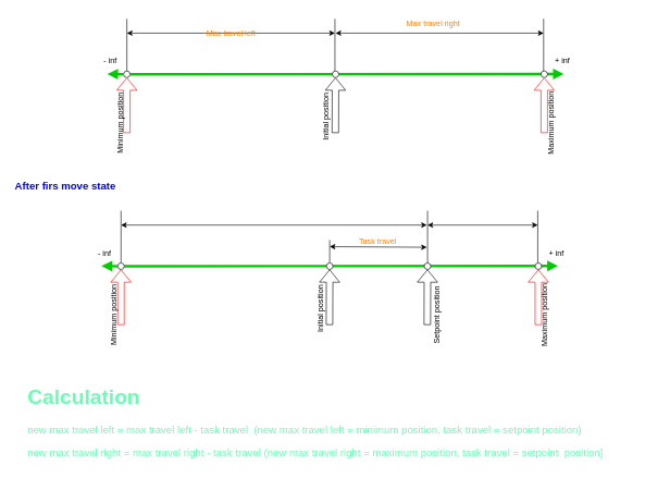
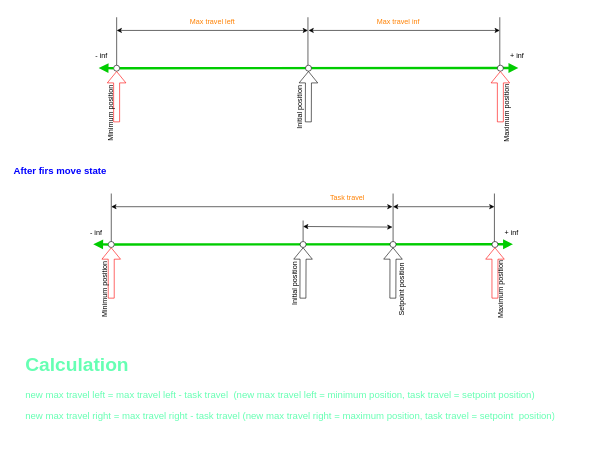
  <mxCell id="0" />
  <mxCell id="1" parent="0" />
  <mxCell id="2" value="+ inf" style="text;html=1;strokeColor=none;fillColor=none;align=center;verticalAlign=middle;whiteSpace=wrap;rounded=0;" vertex="1" parent="1"><mxGeometry x="831.5" y="78" width="60" height="30" as="geometry" /></mxCell>
  <mxCell id="3" value="" style="endArrow=none;html=1;rounded=0;fontSize=12;strokeWidth=1;exitX=0.5;exitY=0;exitDx=0;exitDy=0;" edge="1" parent="1"><mxGeometry width="50" height="50" relative="1" as="geometry"><mxPoint x="505" y="402" as="sourcePoint" /><mxPoint x="505" y="367" as="targetPoint" /></mxGeometry></mxCell>
  <mxCell id="4" value="" style="endArrow=classic;startArrow=classic;html=1;rounded=0;fontSize=12;strokeWidth=1;" edge="1" parent="1"><mxGeometry width="50" height="50" relative="1" as="geometry"><mxPoint x="505" y="377" as="sourcePoint" /><mxPoint x="654" y="378" as="targetPoint" /></mxGeometry></mxCell>
  <mxCell id="5" value="" style="endArrow=block;startArrow=none;endFill=1;startFill=1;html=1;rounded=0;strokeWidth=4;strokeColor=#00CC00;" edge="1" parent="1" source="11"><mxGeometry width="160" relative="1" as="geometry"><mxPoint x="164" y="112.58" as="sourcePoint" /><mxPoint x="864" y="112.58" as="targetPoint" /></mxGeometry></mxCell>
  <mxCell id="6" value="" style="ellipse;whiteSpace=wrap;html=1;aspect=fixed;" vertex="1" parent="1"><mxGeometry x="509" y="108" width="10" height="10" as="geometry" /></mxCell>
  <mxCell id="7" value="- inf" style="text;html=1;strokeColor=none;fillColor=none;align=center;verticalAlign=middle;whiteSpace=wrap;rounded=0;" vertex="1" parent="1"><mxGeometry x="139" y="78" width="60" height="30" as="geometry" /></mxCell>
  <mxCell id="8" value="" style="shape=flexArrow;endArrow=classic;html=1;rounded=0;entryX=0.5;entryY=1;entryDx=0;entryDy=0;" edge="1" parent="1" target="6"><mxGeometry width="50" height="50" relative="1" as="geometry"><mxPoint x="513.71" y="203" as="sourcePoint" /><mxPoint x="514" y="123" as="targetPoint" /></mxGeometry></mxCell>
  <mxCell id="9" value="&lt;font style=&quot;font-size: 12px;&quot;&gt;Initial position&lt;/font&gt;" style="text;html=1;strokeColor=none;fillColor=none;align=center;verticalAlign=middle;whiteSpace=wrap;rounded=0;fontSize=24;rotation=-90;" vertex="1" parent="1"><mxGeometry x="459" y="173" width="75" height="10" as="geometry" /></mxCell>
  <mxCell id="10" value="" style="ellipse;whiteSpace=wrap;html=1;aspect=fixed;" vertex="1" parent="1"><mxGeometry x="829" y="108" width="10" height="10" as="geometry" /></mxCell>
  <mxCell id="11" value="" style="ellipse;whiteSpace=wrap;html=1;aspect=fixed;" vertex="1" parent="1"><mxGeometry x="189" y="108" width="10" height="10" as="geometry" /></mxCell>
  <mxCell id="12" value="" style="endArrow=none;startArrow=block;endFill=1;startFill=1;html=1;rounded=0;strokeWidth=4;strokeColor=#00CC00;" edge="1" parent="1" target="11"><mxGeometry width="160" relative="1" as="geometry"><mxPoint x="164" y="112.58" as="sourcePoint" /><mxPoint x="864" y="112.58" as="targetPoint" /></mxGeometry></mxCell>
  <mxCell id="13" value="" style="shape=flexArrow;endArrow=classic;html=1;rounded=0;entryX=0.5;entryY=1;entryDx=0;entryDy=0;strokeColor=#FF0000;" edge="1" parent="1" target="11"><mxGeometry width="50" height="50" relative="1" as="geometry"><mxPoint x="194" y="203" as="sourcePoint" /><mxPoint x="193.87" y="128" as="targetPoint" /></mxGeometry></mxCell>
  <mxCell id="14" value="" style="shape=flexArrow;endArrow=classic;html=1;rounded=0;entryX=0.5;entryY=1;entryDx=0;entryDy=0;strokeColor=#FF0000;" edge="1" parent="1" target="10"><mxGeometry width="50" height="50" relative="1" as="geometry"><mxPoint x="834" y="203" as="sourcePoint" /><mxPoint x="834" y="123" as="targetPoint" /></mxGeometry></mxCell>
  <mxCell id="15" value="&lt;font style=&quot;font-size: 12px;&quot;&gt;Minimum position&lt;/font&gt;" style="text;html=1;strokeColor=none;fillColor=none;align=center;verticalAlign=middle;whiteSpace=wrap;rounded=0;fontSize=24;rotation=-90;" vertex="1" parent="1"><mxGeometry x="129" y="183" width="102.5" height="10" as="geometry" /></mxCell>
  <mxCell id="16" value="&lt;font style=&quot;font-size: 12px;&quot;&gt;Maximum position&lt;/font&gt;" style="text;html=1;strokeColor=none;fillColor=none;align=center;verticalAlign=middle;whiteSpace=wrap;rounded=0;fontSize=24;rotation=-90;" vertex="1" parent="1"><mxGeometry x="789" y="183" width="102.5" height="10" as="geometry" /></mxCell>
  <mxCell id="17" value="" style="endArrow=none;html=1;rounded=0;fontSize=12;strokeWidth=1;" edge="1" parent="1"><mxGeometry width="50" height="50" relative="1" as="geometry"><mxPoint x="194.08" y="108" as="sourcePoint" /><mxPoint x="194.08" y="28" as="targetPoint" /></mxGeometry></mxCell>
  <mxCell id="18" value="" style="endArrow=none;html=1;rounded=0;fontSize=12;strokeWidth=1;" edge="1" parent="1"><mxGeometry width="50" height="50" relative="1" as="geometry"><mxPoint x="513.08" y="108" as="sourcePoint" /><mxPoint x="513.08" y="28" as="targetPoint" /></mxGeometry></mxCell>
  <mxCell id="19" value="" style="endArrow=classic;startArrow=classic;html=1;rounded=0;fontSize=12;strokeWidth=1;" edge="1" parent="1"><mxGeometry width="50" height="50" relative="1" as="geometry"><mxPoint x="194.08" y="50" as="sourcePoint" /><mxPoint x="513.08" y="50" as="targetPoint" /></mxGeometry></mxCell>
  <mxCell id="20" value="" style="endArrow=none;html=1;rounded=0;fontSize=12;strokeWidth=1;" edge="1" parent="1"><mxGeometry width="50" height="50" relative="1" as="geometry"><mxPoint x="833.08" y="108" as="sourcePoint" /><mxPoint x="833.08" y="28" as="targetPoint" /></mxGeometry></mxCell>
  <mxCell id="21" value="" style="endArrow=classic;startArrow=classic;html=1;rounded=0;fontSize=12;strokeWidth=1;" edge="1" parent="1"><mxGeometry width="50" height="50" relative="1" as="geometry"><mxPoint x="514.08" y="50" as="sourcePoint" /><mxPoint x="833.08" y="50" as="targetPoint" /></mxGeometry></mxCell>
- <mxCell id="22" value="Max travel left" style="text;html=1;strokeColor=none;fillColor=none;align=center;verticalAlign=middle;whiteSpace=wrap;rounded=0;fontSize=12;fontColor=#FF8000;" vertex="1" parent="1"><mxGeometry x="309.08" y="35" width="90" height="30" as="geometry" /></mxCell>
- <mxCell id="23" value="Max travel right" style="text;html=1;strokeColor=none;fillColor=none;align=center;verticalAlign=middle;whiteSpace=wrap;rounded=0;fontSize=12;fontColor=#FF8000;" vertex="1" parent="1"><mxGeometry x="619" y="20" width="90" height="30" as="geometry" /></mxCell>
+ <mxCell id="22" value="Max travel left" style="text;html=1;strokeColor=none;fillColor=none;align=center;verticalAlign=middle;whiteSpace=wrap;rounded=0;fontSize=12;fontColor=#FF8000;" vertex="1" parent="1"><mxGeometry x="309.08" y="20" width="90" height="30" as="geometry" /></mxCell>
+ <mxCell id="23" value="Max travel inf" style="text;html=1;strokeColor=none;fillColor=none;align=center;verticalAlign=middle;whiteSpace=wrap;rounded=0;fontSize=12;fontColor=#FF8000;" vertex="1" parent="1"><mxGeometry x="619" y="20" width="90" height="30" as="geometry" /></mxCell>
  <mxCell id="24" value="+ inf" style="text;html=1;strokeColor=none;fillColor=none;align=center;verticalAlign=middle;whiteSpace=wrap;rounded=0;" vertex="1" parent="1"><mxGeometry x="822.5" y="372" width="60" height="30" as="geometry" /></mxCell>
  <mxCell id="25" value="" style="endArrow=block;startArrow=none;endFill=1;startFill=1;html=1;rounded=0;strokeWidth=4;strokeColor=#00CC00;" edge="1" parent="1" source="34"><mxGeometry width="160" relative="1" as="geometry"><mxPoint x="155" y="406.58" as="sourcePoint" /><mxPoint x="855" y="406.58" as="targetPoint" /></mxGeometry></mxCell>
  <mxCell id="26" value="" style="ellipse;whiteSpace=wrap;html=1;aspect=fixed;" vertex="1" parent="1"><mxGeometry x="500" y="402" width="10" height="10" as="geometry" /></mxCell>
  <mxCell id="27" value="- inf" style="text;html=1;strokeColor=none;fillColor=none;align=center;verticalAlign=middle;whiteSpace=wrap;rounded=0;" vertex="1" parent="1"><mxGeometry x="130" y="372" width="60" height="30" as="geometry" /></mxCell>
  <mxCell id="28" value="" style="shape=flexArrow;endArrow=classic;html=1;rounded=0;entryX=0.5;entryY=1;entryDx=0;entryDy=0;" edge="1" parent="1" target="26"><mxGeometry width="50" height="50" relative="1" as="geometry"><mxPoint x="504.71" y="497" as="sourcePoint" /><mxPoint x="505" y="417" as="targetPoint" /></mxGeometry></mxCell>
  <mxCell id="29" value="" style="ellipse;whiteSpace=wrap;html=1;aspect=fixed;" vertex="1" parent="1"><mxGeometry x="650" y="402" width="10" height="10" as="geometry" /></mxCell>
  <mxCell id="30" value="" style="shape=flexArrow;endArrow=classic;html=1;rounded=0;entryX=0.5;entryY=1;entryDx=0;entryDy=0;" edge="1" parent="1" target="29"><mxGeometry width="50" height="50" relative="1" as="geometry"><mxPoint x="654.71" y="497" as="sourcePoint" /><mxPoint x="654.71" y="427" as="targetPoint" /></mxGeometry></mxCell>
  <mxCell id="31" value="&lt;font style=&quot;font-size: 12px;&quot;&gt;Initial position&lt;/font&gt;" style="text;html=1;strokeColor=none;fillColor=none;align=center;verticalAlign=middle;whiteSpace=wrap;rounded=0;fontSize=24;rotation=-90;" vertex="1" parent="1"><mxGeometry x="450" y="467" width="75" height="10" as="geometry" /></mxCell>
  <mxCell id="32" value="&lt;font style=&quot;font-size: 12px;&quot;&gt;Setpoint position&lt;/font&gt;" style="text;html=1;strokeColor=none;fillColor=none;align=center;verticalAlign=middle;whiteSpace=wrap;rounded=0;fontSize=24;rotation=-90;" vertex="1" parent="1"><mxGeometry x="620" y="477" width="92.5" height="10" as="geometry" /></mxCell>
  <mxCell id="33" value="" style="ellipse;whiteSpace=wrap;html=1;aspect=fixed;" vertex="1" parent="1"><mxGeometry x="820" y="402" width="10" height="10" as="geometry" /></mxCell>
  <mxCell id="34" value="" style="ellipse;whiteSpace=wrap;html=1;aspect=fixed;" vertex="1" parent="1"><mxGeometry x="180" y="402" width="10" height="10" as="geometry" /></mxCell>
  <mxCell id="35" value="" style="endArrow=none;startArrow=block;endFill=1;startFill=1;html=1;rounded=0;strokeWidth=4;strokeColor=#00CC00;" edge="1" parent="1" target="34"><mxGeometry width="160" relative="1" as="geometry"><mxPoint x="155" y="406.58" as="sourcePoint" /><mxPoint x="855" y="406.58" as="targetPoint" /></mxGeometry></mxCell>
  <mxCell id="36" value="" style="shape=flexArrow;endArrow=classic;html=1;rounded=0;entryX=0.5;entryY=1;entryDx=0;entryDy=0;strokeColor=#FF0000;" edge="1" parent="1" target="34"><mxGeometry width="50" height="50" relative="1" as="geometry"><mxPoint x="185" y="497" as="sourcePoint" /><mxPoint x="184.87" y="422" as="targetPoint" /></mxGeometry></mxCell>
  <mxCell id="37" value="" style="shape=flexArrow;endArrow=classic;html=1;rounded=0;entryX=0.5;entryY=1;entryDx=0;entryDy=0;strokeColor=#FF0000;" edge="1" parent="1" target="33"><mxGeometry width="50" height="50" relative="1" as="geometry"><mxPoint x="825" y="497" as="sourcePoint" /><mxPoint x="825" y="417" as="targetPoint" /></mxGeometry></mxCell>
  <mxCell id="38" value="&lt;font style=&quot;font-size: 12px;&quot;&gt;Minimum position&lt;/font&gt;" style="text;html=1;strokeColor=none;fillColor=none;align=center;verticalAlign=middle;whiteSpace=wrap;rounded=0;fontSize=24;rotation=-90;" vertex="1" parent="1"><mxGeometry x="120" y="477" width="102.5" height="10" as="geometry" /></mxCell>
  <mxCell id="39" value="&lt;font style=&quot;font-size: 12px;&quot;&gt;Maximum position&lt;/font&gt;" style="text;html=1;strokeColor=none;fillColor=none;align=center;verticalAlign=middle;whiteSpace=wrap;rounded=0;fontSize=24;rotation=-90;" vertex="1" parent="1"><mxGeometry x="780" y="477" width="102.5" height="10" as="geometry" /></mxCell>
  <mxCell id="40" value="" style="endArrow=none;html=1;rounded=0;fontSize=12;strokeWidth=1;" edge="1" parent="1"><mxGeometry width="50" height="50" relative="1" as="geometry"><mxPoint x="185.08" y="402" as="sourcePoint" /><mxPoint x="185.08" y="322" as="targetPoint" /></mxGeometry></mxCell>
  <mxCell id="41" value="" style="endArrow=none;html=1;rounded=0;fontSize=12;strokeWidth=1;" edge="1" parent="1"><mxGeometry width="50" height="50" relative="1" as="geometry"><mxPoint x="655.08" y="402" as="sourcePoint" /><mxPoint x="655.08" y="322" as="targetPoint" /></mxGeometry></mxCell>
  <mxCell id="42" value="" style="endArrow=classic;startArrow=classic;html=1;rounded=0;fontSize=12;strokeWidth=1;" edge="1" parent="1"><mxGeometry width="50" height="50" relative="1" as="geometry"><mxPoint x="185.08" y="344" as="sourcePoint" /><mxPoint x="654" y="344" as="targetPoint" /></mxGeometry></mxCell>
  <mxCell id="43" value="" style="endArrow=none;html=1;rounded=0;fontSize=12;strokeWidth=1;" edge="1" parent="1"><mxGeometry width="50" height="50" relative="1" as="geometry"><mxPoint x="824.08" y="402" as="sourcePoint" /><mxPoint x="824.08" y="322" as="targetPoint" /></mxGeometry></mxCell>
  <mxCell id="44" value="" style="endArrow=classic;startArrow=classic;html=1;rounded=0;fontSize=12;strokeWidth=1;" edge="1" parent="1"><mxGeometry width="50" height="50" relative="1" as="geometry"><mxPoint x="655" y="344" as="sourcePoint" /><mxPoint x="824.08" y="344" as="targetPoint" /></mxGeometry></mxCell>
  <mxCell id="45" value="After firs move state" style="text;html=1;strokeColor=none;fillColor=none;align=center;verticalAlign=middle;whiteSpace=wrap;rounded=0;fontSize=16;fontStyle=1;fontColor=#0000FF;" vertex="1" parent="1"><mxGeometry x="20" y="269" width="160" height="30" as="geometry" /></mxCell>
- <mxCell id="46" value="Task travel" style="text;html=1;strokeColor=none;fillColor=none;align=center;verticalAlign=middle;whiteSpace=wrap;rounded=0;fontSize=12;fontColor=#FF8000;" vertex="1" parent="1"><mxGeometry x="534" y="354" width="90" height="30" as="geometry" /></mxCell>
+ <mxCell id="46" value="Task travel" style="text;html=1;strokeColor=none;fillColor=none;align=center;verticalAlign=middle;whiteSpace=wrap;rounded=0;fontSize=12;fontColor=#FF8000;" vertex="1" parent="1"><mxGeometry x="534" y="314" width="90" height="30" as="geometry" /></mxCell>
  <mxCell id="47" value="&lt;h1&gt;Calculation&lt;/h1&gt;&lt;p&gt;new max travel left = max travel left - task travel&amp;nbsp; (new max travel left = minimum position, task travel = setpoint position)&lt;/p&gt;&lt;p&gt;new max travel right = max travel right - task travel (new max travel right = maximum position, task travel = setpoint&amp;nbsp; position)&lt;/p&gt;" style="text;html=1;strokeColor=none;fillColor=none;spacing=5;spacingTop=-20;whiteSpace=wrap;overflow=hidden;rounded=0;fontSize=16;fontColor=#66FFB3;" vertex="1" parent="1"><mxGeometry x="37" y="578" width="930" height="150" as="geometry" /></mxCell>
